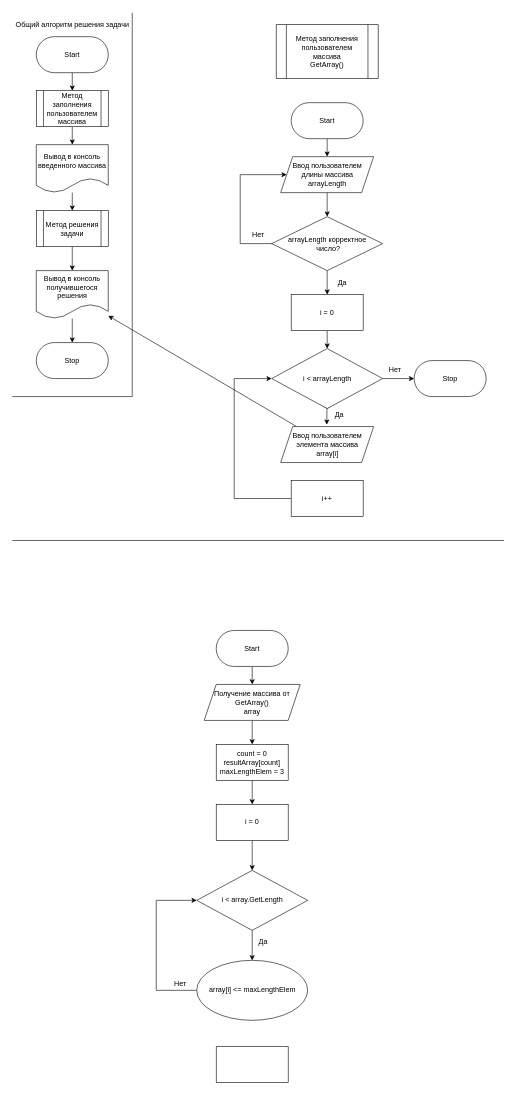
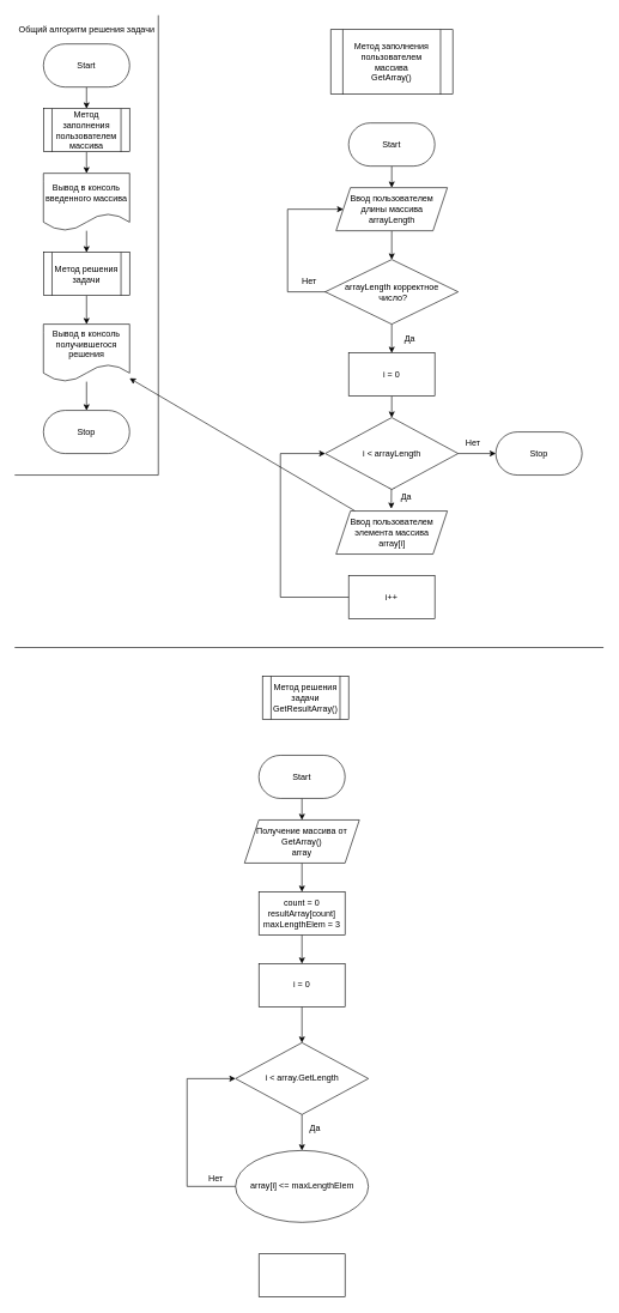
  <mxCell id="0" />
  <mxCell id="1" parent="0" />
  <mxCell id="2" style="edgeStyle=none;html=1;exitX=0.5;exitY=1;exitDx=0;exitDy=0;entryX=0.5;entryY=0;entryDx=0;entryDy=0;" edge="1" parent="1" source="3"><mxGeometry relative="1" as="geometry"><mxPoint x="120" y="150" as="targetPoint" /></mxGeometry></mxCell>
  <mxCell id="3" value="Start" style="rounded=1;whiteSpace=wrap;html=1;arcSize=50;" vertex="1" parent="1"><mxGeometry x="60" y="60" width="120" height="60" as="geometry" /></mxCell>
  <mxCell id="4" style="edgeStyle=none;html=1;entryX=0.5;entryY=0;entryDx=0;entryDy=0;" edge="1" parent="1" target="6"><mxGeometry relative="1" as="geometry"><mxPoint x="120" y="210" as="sourcePoint" /></mxGeometry></mxCell>
  <mxCell id="5" style="edgeStyle=none;html=1;entryX=0.5;entryY=0;entryDx=0;entryDy=0;" edge="1" parent="1" source="6" target="8"><mxGeometry relative="1" as="geometry" /></mxCell>
  <mxCell id="6" value="Вывод в консоль введенного массива" style="shape=document;whiteSpace=wrap;html=1;boundedLbl=1;" vertex="1" parent="1"><mxGeometry x="60" y="240" width="120" height="80" as="geometry" /></mxCell>
  <mxCell id="7" style="edgeStyle=none;html=1;entryX=0.5;entryY=0;entryDx=0;entryDy=0;" edge="1" parent="1" source="8" target="10"><mxGeometry relative="1" as="geometry" /></mxCell>
  <mxCell id="8" value="Метод решения&lt;br&gt;задачи" style="shape=process;whiteSpace=wrap;html=1;backgroundOutline=1;" vertex="1" parent="1"><mxGeometry x="60" y="350" width="120" height="60" as="geometry" /></mxCell>
  <mxCell id="9" style="edgeStyle=none;html=1;entryX=0.5;entryY=0;entryDx=0;entryDy=0;" edge="1" parent="1" source="10" target="11"><mxGeometry relative="1" as="geometry" /></mxCell>
  <mxCell id="10" value="Вывод в консоль получившегося решения" style="shape=document;whiteSpace=wrap;html=1;boundedLbl=1;" vertex="1" parent="1"><mxGeometry x="60" y="450" width="120" height="80" as="geometry" /></mxCell>
  <mxCell id="11" value="Stop" style="rounded=1;whiteSpace=wrap;html=1;arcSize=50;" vertex="1" parent="1"><mxGeometry x="60" y="570" width="120" height="60" as="geometry" /></mxCell>
  <mxCell id="12" value="" style="endArrow=none;html=1;" edge="1" parent="1"><mxGeometry width="50" height="50" relative="1" as="geometry"><mxPoint x="220" y="660" as="sourcePoint" /><mxPoint x="220" as="targetPoint" y="20" /></mxGeometry></mxCell>
  <mxCell id="13" value="" style="endArrow=none;html=1;" edge="1" parent="1"><mxGeometry width="50" height="50" relative="1" as="geometry"><mxPoint y="660" as="sourcePoint" x="20" /><mxPoint x="220" y="660" as="targetPoint" /></mxGeometry></mxCell>
  <mxCell id="14" value="Общий алгоритм решения задачи" style="text;html=1;align=center;verticalAlign=middle;resizable=0;points=[];autosize=1;strokeColor=none;fillColor=none;" vertex="1" parent="1"><mxGeometry y="30" width="200" height="20" as="geometry" x="20" /></mxCell>
  <mxCell id="15" value="Метод заполнения пользователем массива&lt;br&gt;GetArray()" style="shape=process;whiteSpace=wrap;html=1;backgroundOutline=1;" vertex="1" parent="1"><mxGeometry x="460" y="40" width="170" height="90" as="geometry" /></mxCell>
  <mxCell id="16" value="Метод заполнения пользователем массива" style="shape=process;whiteSpace=wrap;html=1;backgroundOutline=1;" vertex="1" parent="1"><mxGeometry x="60" y="150" width="120" height="60" as="geometry" /></mxCell>
  <mxCell id="17" style="edgeStyle=none;html=1;entryX=0.5;entryY=0;entryDx=0;entryDy=0;" edge="1" parent="1" source="18" target="20"><mxGeometry relative="1" as="geometry" /></mxCell>
  <mxCell id="18" value="Start" style="rounded=1;whiteSpace=wrap;html=1;arcSize=50;" vertex="1" parent="1"><mxGeometry x="485" y="170" width="120" height="60" as="geometry" /></mxCell>
  <mxCell id="19" style="edgeStyle=none;html=1;entryX=0.5;entryY=0;entryDx=0;entryDy=0;" edge="1" parent="1" source="20" target="22"><mxGeometry relative="1" as="geometry" /></mxCell>
  <mxCell id="20" value="Ввод пользователем длины массива&lt;br&gt;arrayLength" style="shape=parallelogram;perimeter=parallelogramPerimeter;whiteSpace=wrap;html=1;fixedSize=1;" vertex="1" parent="1"><mxGeometry x="467.5" y="260" width="155" height="60" as="geometry" /></mxCell>
  <mxCell id="21" style="edgeStyle=none;html=1;entryX=0.5;entryY=0;entryDx=0;entryDy=0;" edge="1" parent="1" source="22" target="27"><mxGeometry relative="1" as="geometry" /></mxCell>
  <mxCell id="22" value="arrayLength корректное&lt;br&gt;&amp;nbsp;число?" style="rhombus;whiteSpace=wrap;html=1;" vertex="1" parent="1"><mxGeometry x="452.5" y="360" width="185" height="90" as="geometry" /></mxCell>
  <mxCell id="23" value="" style="endArrow=none;html=1;entryX=0.003;entryY=0.5;entryDx=0;entryDy=0;entryPerimeter=0;" edge="1" parent="1" target="22"><mxGeometry width="50" height="50" relative="1" as="geometry"><mxPoint x="400" y="405" as="sourcePoint" /><mxPoint x="450" y="403" as="targetPoint" /></mxGeometry></mxCell>
  <mxCell id="24" value="" style="endArrow=none;html=1;" edge="1" parent="1"><mxGeometry width="50" height="50" relative="1" as="geometry"><mxPoint x="400" y="405" as="sourcePoint" /><mxPoint x="400" y="290" as="targetPoint" /></mxGeometry></mxCell>
  <mxCell id="25" value="" style="endArrow=classic;html=1;entryX=0;entryY=0.5;entryDx=0;entryDy=0;" edge="1" parent="1" target="20"><mxGeometry width="50" height="50" relative="1" as="geometry"><mxPoint x="400" y="290" as="sourcePoint" /><mxPoint x="590" y="390" as="targetPoint" /></mxGeometry></mxCell>
  <mxCell id="26" style="edgeStyle=none;html=1;entryX=0.5;entryY=0;entryDx=0;entryDy=0;" edge="1" parent="1" source="27" target="31"><mxGeometry relative="1" as="geometry" /></mxCell>
  <mxCell id="27" value="i = 0" style="rounded=0;whiteSpace=wrap;html=1;" vertex="1" parent="1"><mxGeometry x="485" y="490" width="120" height="60" as="geometry" /></mxCell>
  <mxCell id="28" style="edgeStyle=none;html=1;entryX=0;entryY=0.5;entryDx=0;entryDy=0;exitX=1;exitY=0.5;exitDx=0;exitDy=0;" edge="1" parent="1" source="31" target="34"><mxGeometry relative="1" as="geometry"><mxPoint x="640" y="630" as="sourcePoint" /></mxGeometry></mxCell>
  <mxCell id="29" style="edgeStyle=none;html=1;entryX=0.496;entryY=-0.052;entryDx=0;entryDy=0;entryPerimeter=0;" edge="1" parent="1" source="31" target="37"><mxGeometry relative="1" as="geometry" /></mxCell>
  <mxCell id="30" style="edgeStyle=none;html=1;" edge="1" parent="1" source="31"><mxGeometry relative="1" as="geometry"><mxPoint x="545" y="670" as="targetPoint" /></mxGeometry></mxCell>
  <mxCell id="31" value="i &amp;lt; arrayLength" style="rhombus;whiteSpace=wrap;html=1;" vertex="1" parent="1"><mxGeometry x="452.5" y="580" width="185" height="100" as="geometry" /></mxCell>
  <mxCell id="32" value="Нет" style="text;html=1;align=center;verticalAlign=middle;resizable=0;points=[];autosize=1;strokeColor=none;fillColor=none;" vertex="1" parent="1"><mxGeometry x="410" y="380" width="40" height="20" as="geometry" /></mxCell>
  <mxCell id="33" value="Да" style="text;html=1;align=center;verticalAlign=middle;resizable=0;points=[];autosize=1;strokeColor=none;fillColor=none;" vertex="1" parent="1"><mxGeometry x="555" y="460" width="30" height="20" as="geometry" /></mxCell>
  <mxCell id="34" value="Stop" style="rounded=1;whiteSpace=wrap;html=1;arcSize=50;" vertex="1" parent="1"><mxGeometry x="690" y="600" width="120" height="60" as="geometry" /></mxCell>
  <mxCell id="35" value="Нет" style="text;html=1;align=center;verticalAlign=middle;resizable=0;points=[];autosize=1;strokeColor=none;fillColor=none;" vertex="1" parent="1"><mxGeometry x="637.5" y="605" width="40" height="20" as="geometry" /></mxCell>
  <mxCell id="36" style="edgeStyle=none;html=1;" edge="1" parent="1" source="37" target="10"><mxGeometry relative="1" as="geometry" /></mxCell>
  <mxCell id="37" value="Ввод пользователем элемента массива&lt;br&gt;array[i]" style="shape=parallelogram;perimeter=parallelogramPerimeter;whiteSpace=wrap;html=1;fixedSize=1;" vertex="1" parent="1"><mxGeometry x="467.5" y="710" width="155" height="60" as="geometry" /></mxCell>
  <mxCell id="38" value="Да" style="text;html=1;align=center;verticalAlign=middle;resizable=0;points=[];autosize=1;strokeColor=none;fillColor=none;" vertex="1" parent="1"><mxGeometry x="550" y="680" width="30" height="20" as="geometry" /></mxCell>
  <mxCell id="39" style="edgeStyle=none;html=1;entryX=0;entryY=0.5;entryDx=0;entryDy=0;" edge="1" parent="1" target="31"><mxGeometry relative="1" as="geometry"><mxPoint x="390" y="630" as="sourcePoint" /></mxGeometry></mxCell>
  <mxCell id="40" value="i++" style="rounded=0;whiteSpace=wrap;html=1;" vertex="1" parent="1"><mxGeometry x="485" y="800" width="120" height="60" as="geometry" /></mxCell>
  <mxCell id="41" value="" style="endArrow=none;html=1;" edge="1" parent="1"><mxGeometry width="50" height="50" relative="1" as="geometry"><mxPoint x="390" y="830" as="sourcePoint" /><mxPoint x="390" y="630" as="targetPoint" /></mxGeometry></mxCell>
  <mxCell id="42" value="" style="endArrow=none;html=1;entryX=0;entryY=0.5;entryDx=0;entryDy=0;" edge="1" parent="1" target="40"><mxGeometry width="50" height="50" relative="1" as="geometry"><mxPoint x="390" y="830" as="sourcePoint" /><mxPoint x="590" y="750" as="targetPoint" /></mxGeometry></mxCell>
  <mxCell id="43" value="" style="endArrow=none;html=1;" edge="1" parent="1"><mxGeometry width="50" height="50" relative="1" as="geometry"><mxPoint y="900" as="sourcePoint" x="20" /><mxPoint x="840" y="900" as="targetPoint" /></mxGeometry></mxCell>
+ <mxCell id="44" value="Метод решения&lt;br&gt;задачи&lt;br&gt;GetResultArray()" style="shape=process;whiteSpace=wrap;html=1;backgroundOutline=1;" vertex="1" parent="1"><mxGeometry x="365" y="940" width="120" height="60" as="geometry" /></mxCell>
  <mxCell id="45" style="edgeStyle=none;html=1;entryX=0.5;entryY=0;entryDx=0;entryDy=0;" edge="1" parent="1" source="46" target="50"><mxGeometry relative="1" as="geometry" /></mxCell>
  <mxCell id="46" value="Получение массива от GetArray()&lt;br&gt;array" style="shape=parallelogram;perimeter=parallelogramPerimeter;whiteSpace=wrap;html=1;fixedSize=1;" vertex="1" parent="1"><mxGeometry x="340" y="1140" width="160" height="60" as="geometry" /></mxCell>
  <mxCell id="47" style="edgeStyle=none;html=1;entryX=0.5;entryY=0;entryDx=0;entryDy=0;" edge="1" parent="1" source="48" target="46"><mxGeometry relative="1" as="geometry" /></mxCell>
  <mxCell id="48" value="Start" style="rounded=1;whiteSpace=wrap;html=1;arcSize=50;" vertex="1" parent="1"><mxGeometry x="360" y="1050" width="120" height="60" as="geometry" /></mxCell>
  <mxCell id="49" style="edgeStyle=none;html=1;entryX=0.5;entryY=0;entryDx=0;entryDy=0;" edge="1" parent="1" source="50" target="52"><mxGeometry relative="1" as="geometry" /></mxCell>
  <mxCell id="50" value="count = 0&lt;br&gt;resultArray[count]&lt;br&gt;maxLengthElem = 3" style="rounded=0;whiteSpace=wrap;html=1;" vertex="1" parent="1"><mxGeometry x="360" y="1240" width="120" height="60" as="geometry" /></mxCell>
  <mxCell id="51" style="edgeStyle=none;html=1;entryX=0.5;entryY=0;entryDx=0;entryDy=0;" edge="1" parent="1" source="52" target="54"><mxGeometry relative="1" as="geometry" /></mxCell>
  <mxCell id="52" value="i = 0" style="rounded=0;whiteSpace=wrap;html=1;" vertex="1" parent="1"><mxGeometry x="360" y="1340" width="120" height="60" as="geometry" /></mxCell>
  <mxCell id="53" style="edgeStyle=none;html=1;entryX=0.5;entryY=0;entryDx=0;entryDy=0;" edge="1" parent="1" source="54" target="56"><mxGeometry relative="1" as="geometry" /></mxCell>
  <mxCell id="54" value="i &amp;lt; array.GetLength" style="rhombus;whiteSpace=wrap;html=1;" vertex="1" parent="1"><mxGeometry x="327.5" y="1450" width="185" height="100" as="geometry" /></mxCell>
  <mxCell id="55" style="edgeStyle=none;html=1;entryX=0;entryY=0.5;entryDx=0;entryDy=0;" edge="1" parent="1" target="54"><mxGeometry relative="1" as="geometry"><mxPoint x="260" y="1500" as="sourcePoint" /></mxGeometry></mxCell>
  <mxCell id="56" value="array[i] &amp;lt;= maxLengthElem" style="ellipse;whiteSpace=wrap;html=1;" vertex="1" parent="1"><mxGeometry x="327.5" y="1600" width="185" height="100" as="geometry" /></mxCell>
  <mxCell id="57" value="Да" style="text;html=1;align=center;verticalAlign=middle;resizable=0;points=[];autosize=1;strokeColor=none;fillColor=none;" vertex="1" parent="1"><mxGeometry x="422.5" y="1560" width="30" height="20" as="geometry" /></mxCell>
  <mxCell id="58" value="" style="endArrow=none;html=1;" edge="1" parent="1"><mxGeometry width="50" height="50" relative="1" as="geometry"><mxPoint x="260" y="1500" as="sourcePoint" /><mxPoint x="260" y="1650" as="targetPoint" /></mxGeometry></mxCell>
  <mxCell id="59" value="" style="endArrow=none;html=1;entryX=0;entryY=0.5;entryDx=0;entryDy=0;" edge="1" parent="1" target="56"><mxGeometry width="50" height="50" relative="1" as="geometry"><mxPoint x="260" y="1650" as="sourcePoint" /><mxPoint x="450" y="1670" as="targetPoint" /></mxGeometry></mxCell>
  <mxCell id="60" value="Нет" style="text;html=1;align=center;verticalAlign=middle;resizable=0;points=[];autosize=1;strokeColor=none;fillColor=none;" vertex="1" parent="1"><mxGeometry x="280" y="1630" width="40" height="20" as="geometry" /></mxCell>
  <mxCell id="61" value="" style="rounded=0;whiteSpace=wrap;html=1;" vertex="1" parent="1"><mxGeometry x="360" y="1744" width="120" height="60" as="geometry" /></mxCell>
